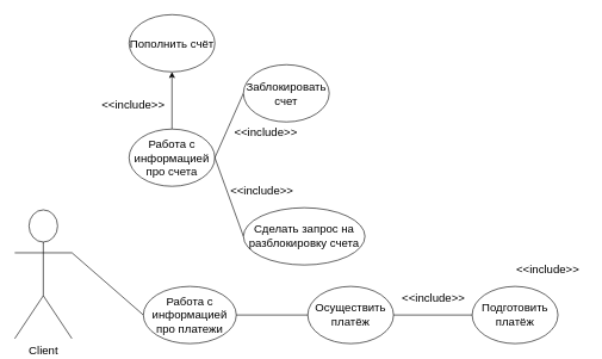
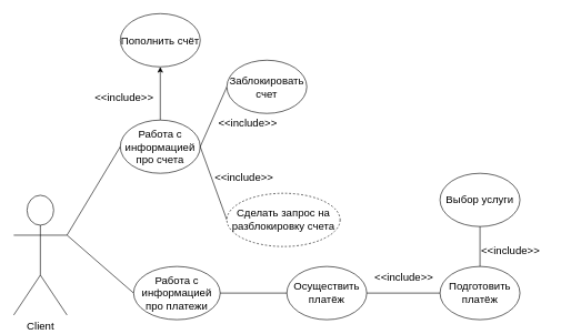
  <mxCell id="0" />
  <mxCell id="1" parent="0" />
  <mxCell id="2" value="Client" style="shape=umlActor;verticalLabelPosition=bottom;labelBackgroundColor=#ffffff;verticalAlign=top;html=1;outlineConnect=0;fontSize=16;" vertex="1" parent="1"><mxGeometry x="20" y="293" width="80" height="180" as="geometry" /></mxCell>
  <mxCell id="3" style="edgeStyle=orthogonalEdgeStyle;rounded=0;orthogonalLoop=1;jettySize=auto;html=1;fontSize=16;entryX=0.5;entryY=1;entryDx=0;entryDy=0;" edge="1" parent="1" source="4" target="12"><mxGeometry relative="1" as="geometry"><mxPoint x="220" y="100" as="targetPoint" /></mxGeometry></mxCell>
  <mxCell id="4" value="Работа с информацией про счета" style="ellipse;whiteSpace=wrap;html=1;fontSize=16;" vertex="1" parent="1"><mxGeometry x="180" y="180" width="120" height="80" as="geometry" /></mxCell>
+ <mxCell id="5" value="" style="endArrow=none;html=1;fontSize=16;exitX=1;exitY=0.333;exitDx=0;exitDy=0;exitPerimeter=0;entryX=0;entryY=0.5;entryDx=0;entryDy=0;" edge="1" parent="1" source="2" target="4"><mxGeometry width="50" height="50" relative="1" as="geometry"><mxPoint x="100" y="180" as="sourcePoint" /><mxPoint x="150" y="130" as="targetPoint" /></mxGeometry></mxCell>
  <mxCell id="6" value="" style="endArrow=none;html=1;fontSize=16;exitX=1;exitY=0.5;exitDx=0;exitDy=0;entryX=0;entryY=0.5;entryDx=0;entryDy=0;" edge="1" parent="1" source="4" target="8"><mxGeometry width="50" height="50" relative="1" as="geometry"><mxPoint x="310" y="330" as="sourcePoint" /><mxPoint x="340" y="130" as="targetPoint" /></mxGeometry></mxCell>
  <mxCell id="7" value="&amp;lt;&amp;lt;include&amp;gt;&amp;gt;" style="text;html=1;align=center;verticalAlign=middle;resizable=0;points=[];labelBackgroundColor=#ffffff;fontSize=16;" vertex="1" connectable="0" parent="1"><mxGeometry x="440" y="120" as="geometry"><mxPoint x="-70" y="63" as="offset" /></mxGeometry></mxCell>
  <mxCell id="8" value="Заблокировать счет" style="ellipse;whiteSpace=wrap;html=1;fontSize=16;" vertex="1" parent="1"><mxGeometry x="340" y="90" width="120" height="80" as="geometry" /></mxCell>
  <mxCell id="9" value="" style="endArrow=none;html=1;fontSize=16;exitX=1;exitY=0.5;exitDx=0;exitDy=0;entryX=0;entryY=0.5;entryDx=0;entryDy=0;" edge="1" parent="1" source="4" target="10"><mxGeometry width="50" height="50" relative="1" as="geometry"><mxPoint x="310" y="230" as="sourcePoint" /><mxPoint x="330" y="280" as="targetPoint" /></mxGeometry></mxCell>
- <mxCell id="10" value="Сделать запрос на разблокировку счета" style="ellipse;whiteSpace=wrap;html=1;fontSize=16;" vertex="1" parent="1"><mxGeometry x="340" y="290" width="170" height="80" as="geometry" /></mxCell>
+ <mxCell id="10" value="Сделать запрос на разблокировку счета" style="ellipse;whiteSpace=wrap;html=1;fontSize=16;dashed=1;" vertex="1" parent="1"><mxGeometry x="340" y="290" width="170" height="80" as="geometry" /></mxCell>
  <mxCell id="11" value="&amp;lt;&amp;lt;include&amp;gt;&amp;gt;" style="text;html=1;fontSize=16;" vertex="1" parent="1"><mxGeometry x="320" y="250" width="100" height="30" as="geometry" /></mxCell>
  <mxCell id="12" value="Пополнить счёт" style="ellipse;whiteSpace=wrap;html=1;fontSize=16;" vertex="1" parent="1"><mxGeometry x="180" y="20" width="120" height="80" as="geometry" /></mxCell>
  <mxCell id="13" value="&amp;lt;&amp;lt;include&amp;gt;&amp;gt;" style="text;html=1;fontSize=16;" vertex="1" parent="1"><mxGeometry x="140" y="130" width="100" height="30" as="geometry" /></mxCell>
  <mxCell id="14" value="" style="endArrow=none;html=1;fontSize=16;exitX=1;exitY=0.333;exitDx=0;exitDy=0;exitPerimeter=0;entryX=0;entryY=0.5;entryDx=0;entryDy=0;" edge="1" parent="1" source="2" target="15"><mxGeometry width="50" height="50" relative="1" as="geometry"><mxPoint x="110" y="263.333" as="sourcePoint" /><mxPoint x="190" y="430" as="targetPoint" /></mxGeometry></mxCell>
  <mxCell id="15" value="Работа с информацией про платежи" style="ellipse;whiteSpace=wrap;html=1;fontSize=16;" vertex="1" parent="1"><mxGeometry x="200" y="400" width="130" height="80" as="geometry" /></mxCell>
  <mxCell id="16" value="Осуществить платёж" style="ellipse;whiteSpace=wrap;html=1;fontSize=16;" vertex="1" parent="1"><mxGeometry x="430" y="400" width="120" height="80" as="geometry" /></mxCell>
  <mxCell id="17" value="&amp;lt;&amp;lt;include&amp;gt;&amp;gt;" style="text;html=1;fontSize=16;" vertex="1" parent="1"><mxGeometry x="720" y="360" width="100" height="30" as="geometry" /></mxCell>
  <mxCell id="18" value="Подготовить платёж" style="ellipse;whiteSpace=wrap;html=1;fontSize=16;" vertex="1" parent="1"><mxGeometry x="660" y="400" width="120" height="80" as="geometry" /></mxCell>
+ <mxCell id="19" value="Выбор услуги" style="ellipse;whiteSpace=wrap;html=1;fontSize=16;" vertex="1" parent="1"><mxGeometry x="660" y="260" width="120" height="80" as="geometry" /></mxCell>
  <mxCell id="20" value="&amp;lt;&amp;lt;include&amp;gt;&amp;gt;" style="text;html=1;fontSize=16;" vertex="1" parent="1"><mxGeometry x="560" y="400" width="100" height="30" as="geometry" /></mxCell>
  <mxCell id="21" value="" style="endArrow=none;html=1;fontSize=16;exitX=1;exitY=0.5;exitDx=0;exitDy=0;entryX=0;entryY=0.5;entryDx=0;entryDy=0;" edge="1" parent="1" source="15" target="16"><mxGeometry width="50" height="50" relative="1" as="geometry"><mxPoint x="110" y="346.333" as="sourcePoint" /><mxPoint x="210" y="450" as="targetPoint" /></mxGeometry></mxCell>
  <mxCell id="22" value="" style="endArrow=none;html=1;fontSize=16;exitX=1;exitY=0.5;exitDx=0;exitDy=0;entryX=0;entryY=0.5;entryDx=0;entryDy=0;" edge="1" parent="1" source="16" target="18"><mxGeometry width="50" height="50" relative="1" as="geometry"><mxPoint x="120" y="356.333" as="sourcePoint" /><mxPoint x="220" y="460" as="targetPoint" /></mxGeometry></mxCell>
+ <mxCell id="23" value="" style="endArrow=none;html=1;fontSize=16;exitX=0.5;exitY=0;exitDx=0;exitDy=0;entryX=0.5;entryY=1;entryDx=0;entryDy=0;" edge="1" parent="1" source="18" target="19"><mxGeometry width="50" height="50" relative="1" as="geometry"><mxPoint x="560" y="450" as="sourcePoint" /><mxPoint x="670" y="450" as="targetPoint" /></mxGeometry></mxCell>
